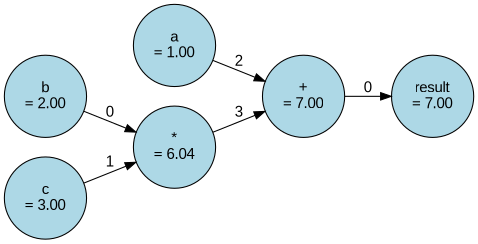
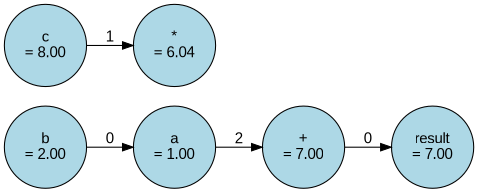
  digraph {
    rankdir=LR
    node [fillcolor=lightblue fontname=Arial shape=circle style=filled]
    edge [fontname=Arial]
    n1 [label="+\n= 7.00"]
    n2 [label="result\n= 7.00"]
    n3 [label="a\n= 1.00"]
    n4 [label="*\n= 6.04"]
    n5 [label="b\n= 2.00"]
-   n6 [label="c\n= 3.00"]
+   n6 [label="c\n= 8.00"]
    n1 -> n2 [label=0]
    n3 -> n1 [label=2]
-   n4 -> n1 [label=3]
-   n5 -> n4 [label=0]
+   n5 -> n3 [label=0]
    n6 -> n4 [label=1]
  }
